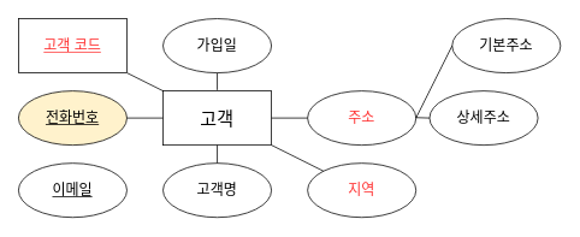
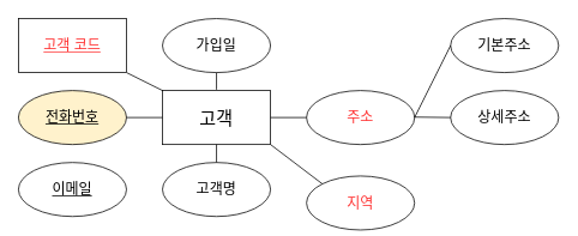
  <mxCell id="0" />
  <mxCell id="1" parent="0" />
  <mxCell id="2" value="&lt;font style=&quot;font-size: 20px;&quot;&gt;고객&lt;/font&gt;" style="rounded=0;whiteSpace=wrap;html=1;" parent="1" vertex="1"><mxGeometry x="180" y="100" width="120" height="60" as="geometry" /></mxCell>
  <mxCell id="3" value="&lt;u&gt;전화번호&lt;/u&gt;" style="ellipse;whiteSpace=wrap;html=1;fontSize=16;fillColor=#fff2cc;" parent="1" vertex="1"><mxGeometry x="20" y="100" width="120" height="60" as="geometry" /></mxCell>
  <mxCell id="4" value="&lt;u&gt;이메일&lt;/u&gt;" style="ellipse;whiteSpace=wrap;html=1;fontSize=16;" parent="1" vertex="1"><mxGeometry x="20" y="180" width="120" height="60" as="geometry" /></mxCell>
  <mxCell id="5" value="고객명" style="ellipse;whiteSpace=wrap;html=1;fontSize=16;" parent="1" vertex="1"><mxGeometry x="180" y="180" width="120" height="60" as="geometry" /></mxCell>
- <mxCell id="6" value="&lt;font style=&quot;color: rgb(255, 51, 51);&quot;&gt;지역&lt;/font&gt;" style="ellipse;whiteSpace=wrap;html=1;fontSize=16;" parent="1" vertex="1"><mxGeometry x="340" y="180" width="120" height="60" as="geometry" /></mxCell>
+ <mxCell id="6" value="&lt;font style=&quot;color: rgb(255, 51, 51);&quot;&gt;지역&lt;/font&gt;" style="ellipse;whiteSpace=wrap;html=1;fontSize=16;" parent="1" vertex="1"><mxGeometry x="340" y="195" width="120" height="60" as="geometry" /></mxCell>
  <mxCell id="7" value="&lt;font style=&quot;color: rgb(255, 51, 51);&quot;&gt;주소&lt;/font&gt;" style="ellipse;whiteSpace=wrap;html=1;fontSize=16;" parent="1" vertex="1"><mxGeometry x="340" y="100" width="120" height="60" as="geometry" /></mxCell>
  <mxCell id="8" value="가입일" style="ellipse;whiteSpace=wrap;html=1;fontSize=16;" parent="1" vertex="1"><mxGeometry x="180" y="20" width="120" height="60" as="geometry" /></mxCell>
  <mxCell id="9" value="&lt;font style=&quot;color: rgb(255, 51, 51);&quot;&gt;&lt;u&gt;고객 코드&lt;/u&gt;&lt;/font&gt;" style="whiteSpace=wrap;html=1;fontSize=16;rounded=0;" parent="1" vertex="1"><mxGeometry x="20" y="20" width="120" height="60" as="geometry" /></mxCell>
- <mxCell id="10" value="&lt;font style=&quot;color: rgb(0, 0, 0);&quot;&gt;상세주소&lt;/font&gt;" style="ellipse;whiteSpace=wrap;html=1;fontSize=16;strokeColor=#000000;" parent="1" vertex="1"><mxGeometry x="475" y="100" width="120" height="60" as="geometry" /></mxCell>
+ <mxCell id="10" value="&lt;font style=&quot;color: rgb(0, 0, 0);&quot;&gt;상세주소&lt;/font&gt;" style="ellipse;whiteSpace=wrap;html=1;fontSize=16;strokeColor=#000000;" parent="1" vertex="1"><mxGeometry x="500" y="100" width="120" height="60" as="geometry" /></mxCell>
  <mxCell id="11" value="&lt;font style=&quot;color: rgb(0, 0, 0);&quot;&gt;기본주소&lt;/font&gt;" style="ellipse;whiteSpace=wrap;html=1;fontSize=16;strokeColor=#000000;" parent="1" vertex="1"><mxGeometry x="500" y="20" width="120" height="60" as="geometry" /></mxCell>
  <mxCell id="12" value="" style="endArrow=none;html=1;rounded=0;entryX=1;entryY=1;entryDx=0;entryDy=0;exitX=0;exitY=0;exitDx=0;exitDy=0;" edge="1" parent="1" source="2" target="9"><mxGeometry relative="1" as="geometry"><mxPoint x="180" y="100" as="sourcePoint" /><mxPoint x="340" y="100" as="targetPoint" /></mxGeometry></mxCell>
  <mxCell id="13" value="" style="endArrow=none;html=1;rounded=0;entryX=0.5;entryY=1;entryDx=0;entryDy=0;" edge="1" parent="1" target="8"><mxGeometry relative="1" as="geometry"><mxPoint x="240" y="99" as="sourcePoint" /><mxPoint x="400" y="99" as="targetPoint" /></mxGeometry></mxCell>
  <mxCell id="14" value="" style="endArrow=none;html=1;rounded=0;exitX=1;exitY=0.5;exitDx=0;exitDy=0;entryX=0;entryY=0.5;entryDx=0;entryDy=0;" edge="1" parent="1" source="3" target="2"><mxGeometry relative="1" as="geometry"><mxPoint x="120" y="170" as="sourcePoint" /><mxPoint x="280" y="170" as="targetPoint" /></mxGeometry></mxCell>
  <mxCell id="15" value="" style="endArrow=none;html=1;rounded=0;entryX=0.5;entryY=1;entryDx=0;entryDy=0;exitX=0.5;exitY=0;exitDx=0;exitDy=0;" edge="1" parent="1" source="5" target="2"><mxGeometry relative="1" as="geometry"><mxPoint x="160" y="320" as="sourcePoint" /><mxPoint x="320" y="320" as="targetPoint" /></mxGeometry></mxCell>
  <mxCell id="16" value="" style="endArrow=none;html=1;rounded=0;exitX=1;exitY=1;exitDx=0;exitDy=0;entryX=0;entryY=0;entryDx=0;entryDy=0;" edge="1" parent="1" source="2" target="6"><mxGeometry relative="1" as="geometry"><mxPoint x="320" y="170" as="sourcePoint" /><mxPoint x="450" y="170" as="targetPoint" /></mxGeometry></mxCell>
  <mxCell id="17" value="" style="endArrow=none;html=1;rounded=0;exitX=1;exitY=0.5;exitDx=0;exitDy=0;entryX=0;entryY=0.5;entryDx=0;entryDy=0;" edge="1" parent="1" source="2" target="7"><mxGeometry relative="1" as="geometry"><mxPoint x="340" y="49.5" as="sourcePoint" /><mxPoint x="500" y="49.5" as="targetPoint" /></mxGeometry></mxCell>
  <mxCell id="18" value="" style="endArrow=none;html=1;rounded=0;entryX=0;entryY=0.5;entryDx=0;entryDy=0;exitX=1;exitY=0.5;exitDx=0;exitDy=0;" edge="1" parent="1" source="7" target="11"><mxGeometry relative="1" as="geometry"><mxPoint x="334" y="60" as="sourcePoint" /><mxPoint x="494" y="60" as="targetPoint" /></mxGeometry></mxCell>
  <mxCell id="19" value="" style="endArrow=none;html=1;rounded=0;entryX=0;entryY=0.5;entryDx=0;entryDy=0;" edge="1" parent="1" target="10"><mxGeometry relative="1" as="geometry"><mxPoint x="460" y="129.5" as="sourcePoint" /><mxPoint x="620" y="129.5" as="targetPoint" /></mxGeometry></mxCell>
